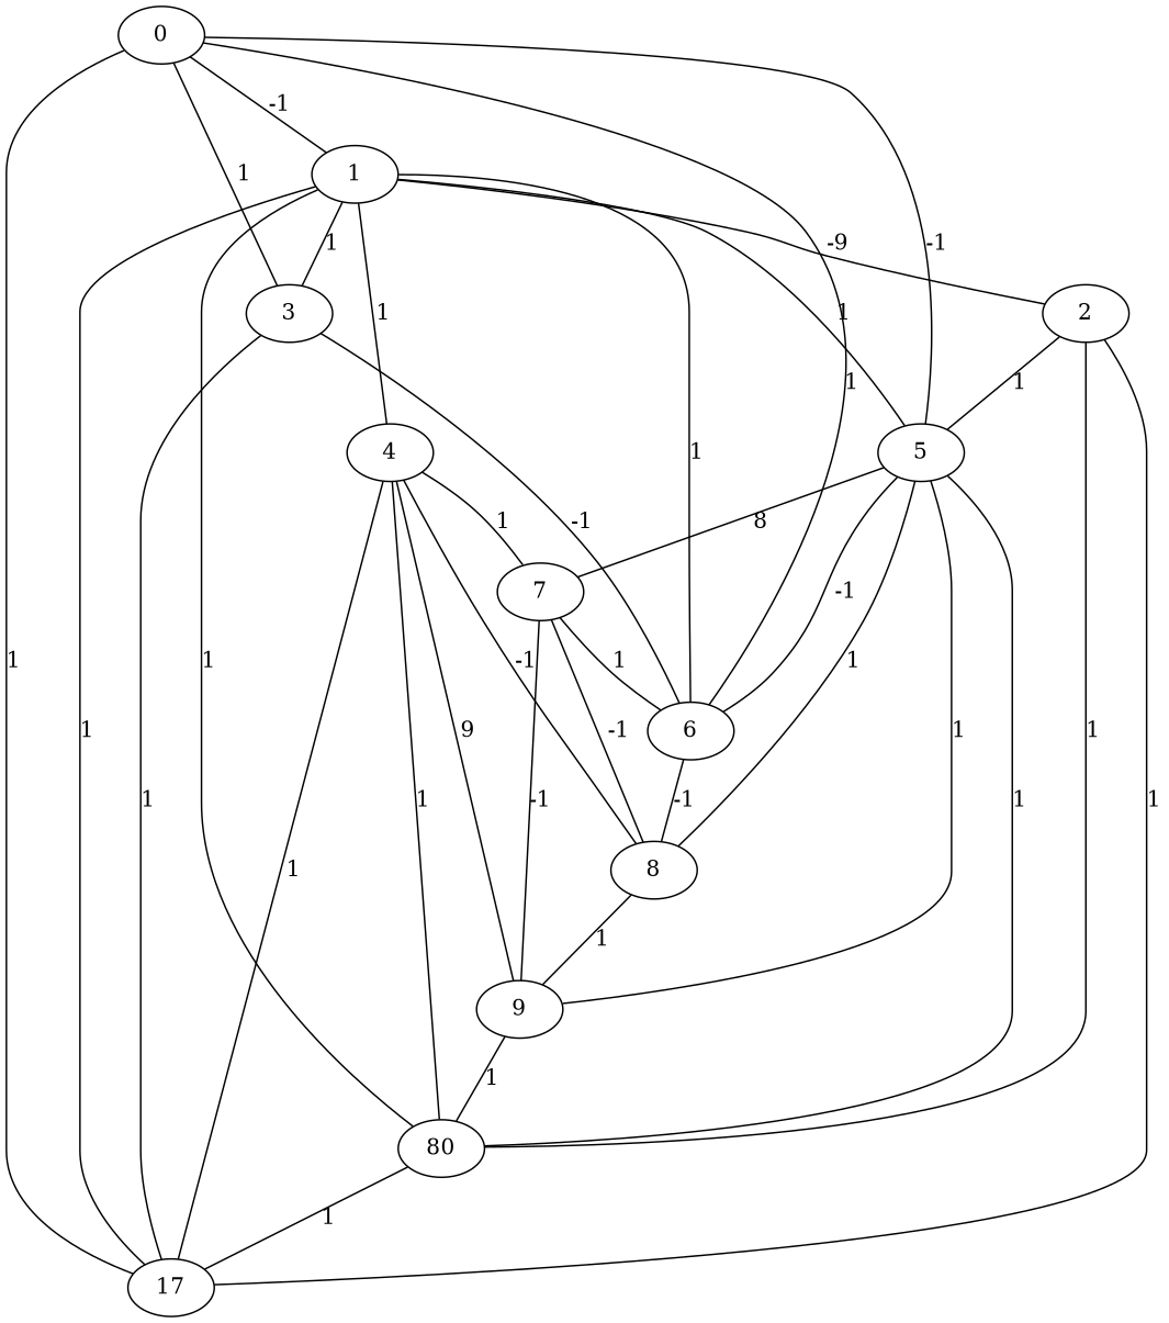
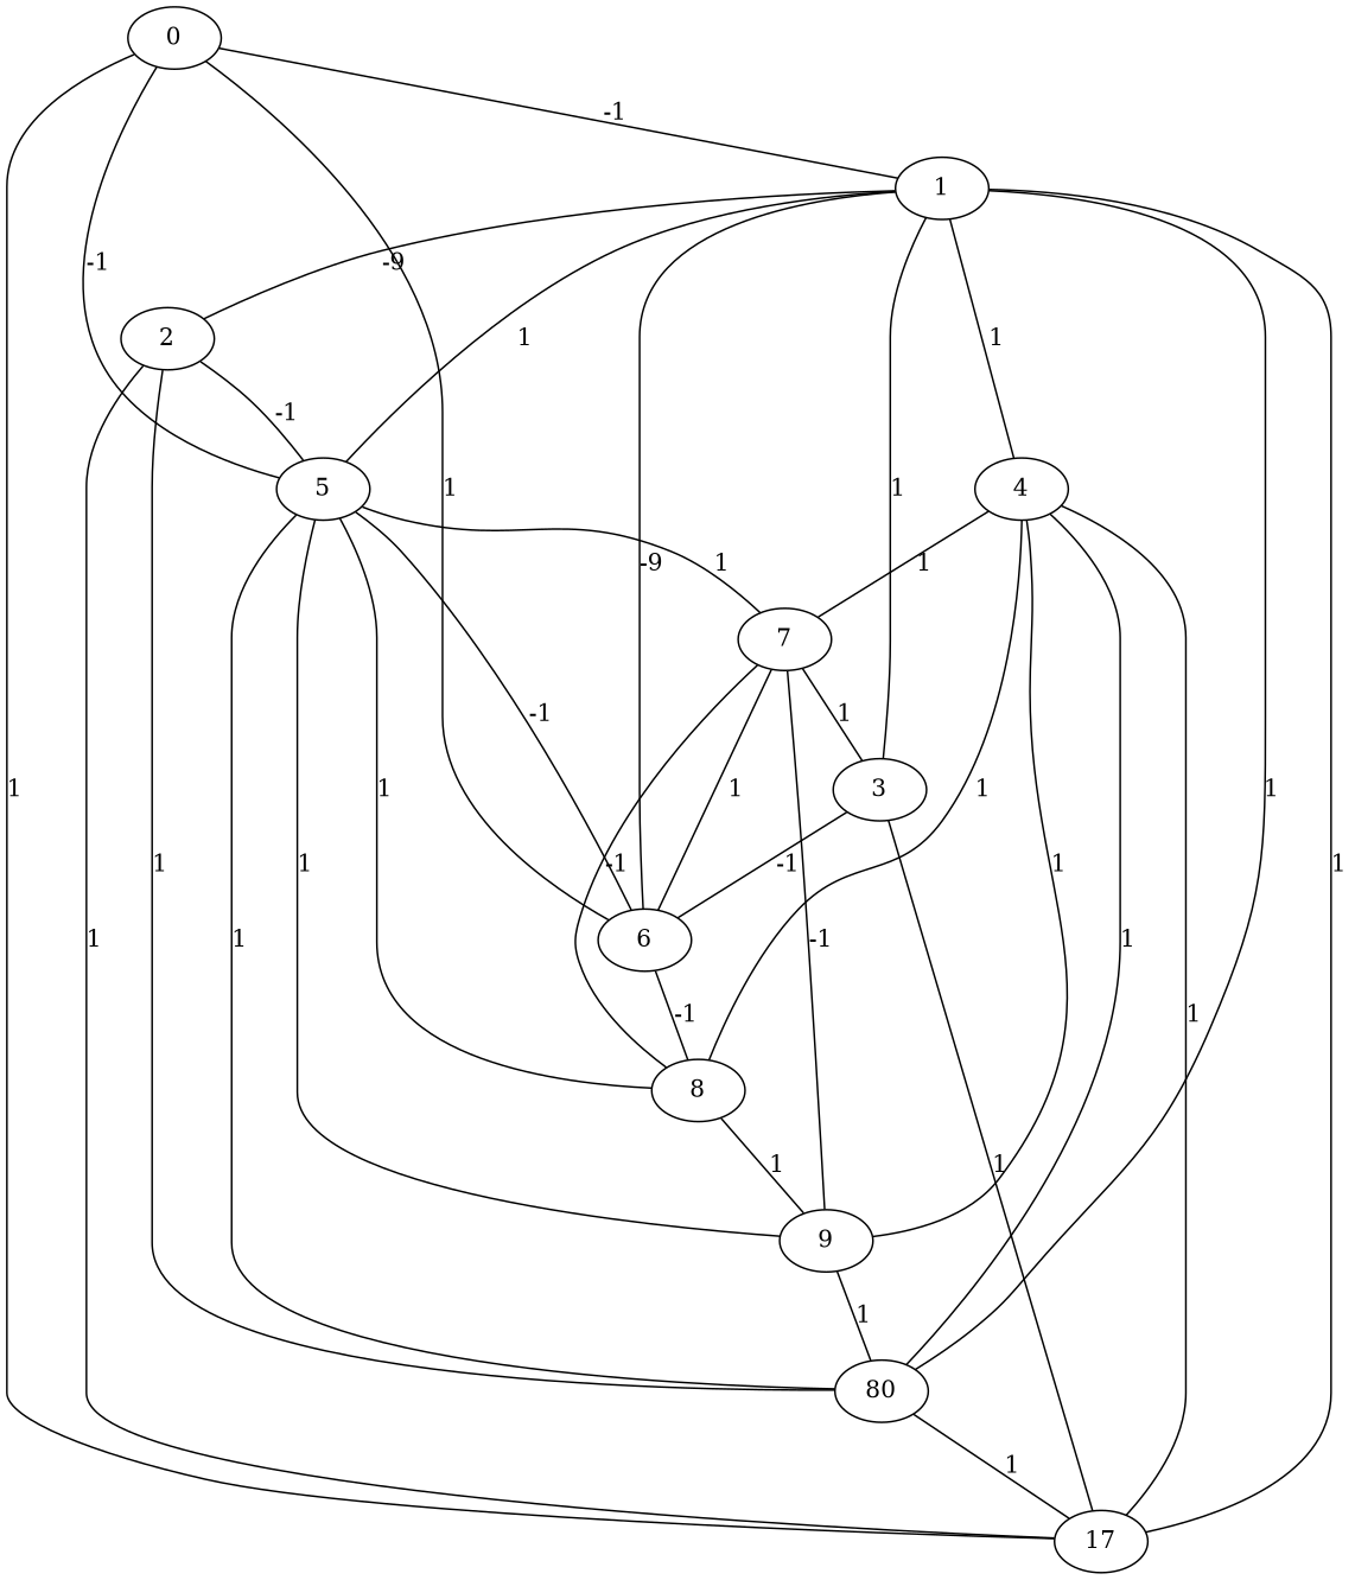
  graph {
    edge [weight=1]
    n1 [label=0 node_id=0]
    n2 [label=1 node_id=1]
    n3 [label=3 node_id=3]
    n4 [label=6 node_id=6]
    n5 [label=17 node_id=11]
    n6 [label=5 node_id=5]
    n7 [label=2 node_id=2]
    n8 [label=4 node_id=4]
    n9 [label=80 node_id=10]
    n10 [label=8 node_id=8]
    n11 [label=7 node_id=7]
    n12 [label=9 node_id=9]
    n1 -- n2 [label=-1 weight=-1]
-   n1 -- n3 [label=1]
+   n11 -- n3 [label=1]
    n1 -- n4 [label=1]
    n1 -- n5 [label=1]
    n1 -- n6 [label=-1 weight=-1]
    n2 -- n3 [label=1]
-   n2 -- n4 [label=1]
+   n2 -- n4 [label=-9]
    n2 -- n5 [label=1]
    n2 -- n6 [label=1]
    n2 -- n7 [label=-9 weight=-1]
    n2 -- n8 [label=1]
    n2 -- n9 [label=1]
    n3 -- n4 [label=-1 weight=-1]
    n3 -- n5 [label=1]
    n4 -- n10 [label=-1]
    n6 -- n4 [label=-1 weight=-1]
    n6 -- n9 [label=1]
    n6 -- n10 [label=1]
-   n6 -- n11 [label=8]
+   n6 -- n11 [label=1]
    n6 -- n12 [label=1]
    n7 -- n5 [label=1]
-   n7 -- n6 [label=1]
+   n7 -- n6 [label=-1]
    n7 -- n9 [label=1]
    n8 -- n5 [label=1]
    n8 -- n9 [label=1]
-   n8 -- n10 [label=-1]
+   n8 -- n10 [label=1]
    n8 -- n11 [label=1]
-   n8 -- n12 [label=9]
+   n8 -- n12 [label=1]
    n9 -- n5 [label=1]
    n10 -- n12 [label=1]
    n11 -- n4 [label=1]
    n11 -- n10 [label=-1 weight=-1]
    n11 -- n12 [label=-1]
    n12 -- n9 [label=1]
  }
